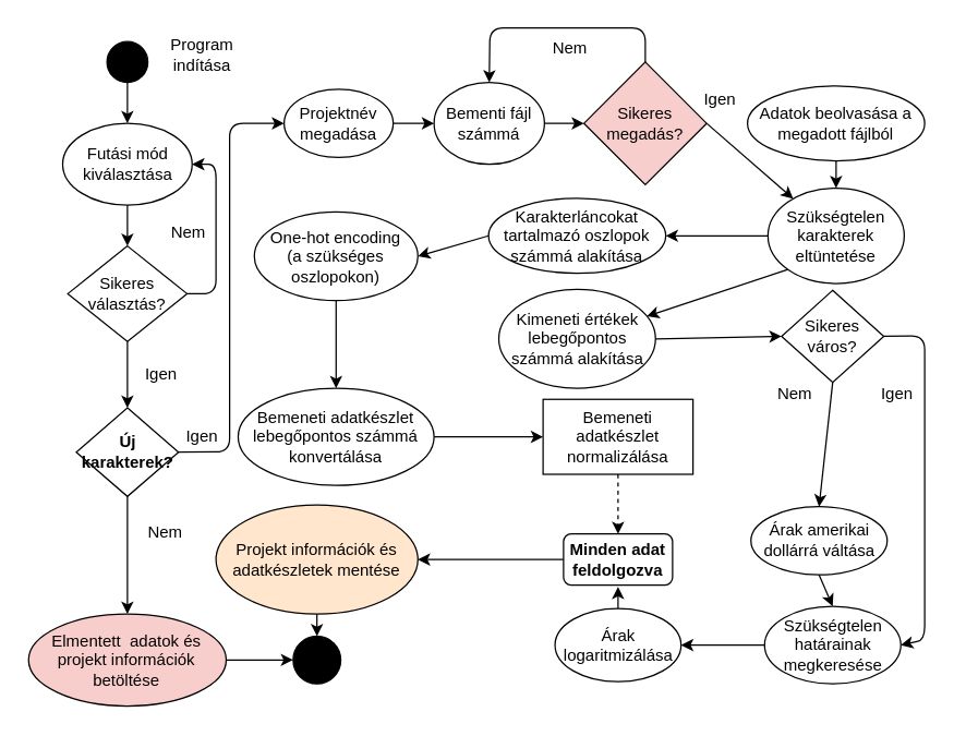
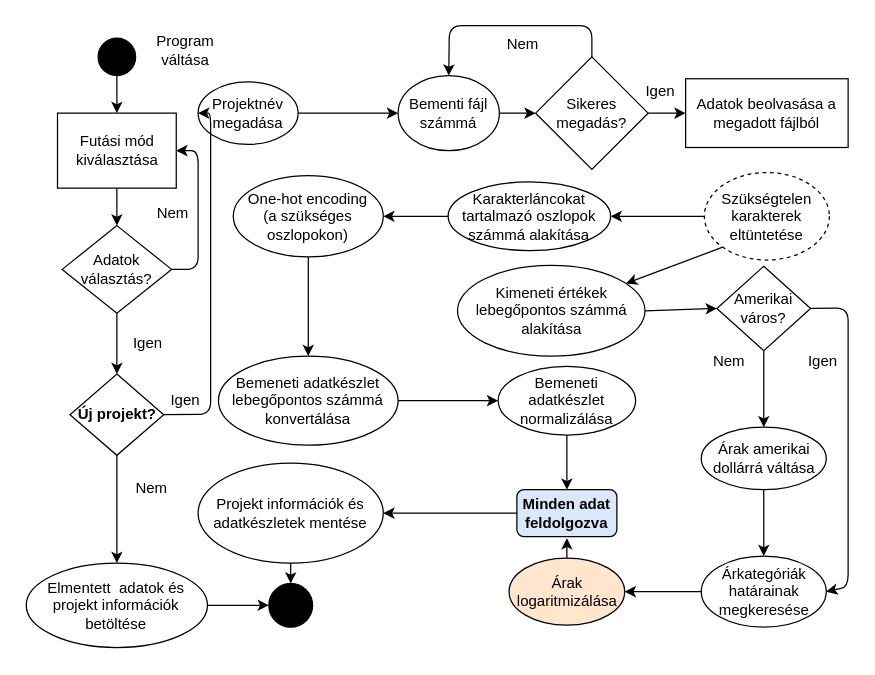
  <mxCell id="0" />
  <mxCell id="1" parent="0" />
  <mxCell id="2" value="" style="ellipse;whiteSpace=wrap;html=1;aspect=fixed;fillColor=#000000;" parent="1" vertex="1"><mxGeometry x="78" y="30" width="30" height="30" as="geometry" /></mxCell>
- <mxCell id="3" value="Program indítása" style="text;html=1;strokeColor=none;fillColor=none;align=center;verticalAlign=middle;whiteSpace=wrap;rounded=0;" parent="1" vertex="1"><mxGeometry x="128" y="30" width="40" height="20" as="geometry" /></mxCell>
+ <mxCell id="3" value="Program váltása" style="text;html=1;strokeColor=none;fillColor=none;align=center;verticalAlign=middle;whiteSpace=wrap;rounded=0;" parent="1" vertex="1"><mxGeometry x="128" y="30" width="40" height="20" as="geometry" /></mxCell>
  <mxCell id="4" value="" style="ellipse;whiteSpace=wrap;html=1;aspect=fixed;fillColor=#000000;" parent="1" vertex="1"><mxGeometry x="214.57" y="466.25" width="35" height="35" as="geometry" /></mxCell>
- <mxCell id="5" value="&lt;b&gt;Új karakterek?&lt;br&gt;&lt;/b&gt;" style="rhombus;whiteSpace=wrap;html=1;" parent="1" vertex="1"><mxGeometry x="55.5" y="298.75" width="75" height="65" as="geometry" /></mxCell>
- <mxCell id="6" value="Elmentett&amp;nbsp; adatok és projekt információk betöltése" style="ellipse;whiteSpace=wrap;html=1;fillColor=#f8cecc;" parent="1" vertex="1"><mxGeometry x="20.49" y="450" width="145.01" height="67.5" as="geometry" /></mxCell>
- <mxCell id="7" value="Futási mód kiválasztása" style="ellipse;whiteSpace=wrap;html=1;" parent="1" vertex="1"><mxGeometry x="45.5" y="90" width="95" height="60" as="geometry" /></mxCell>
+ <mxCell id="5" value="&lt;b&gt;Új projekt?&lt;br&gt;&lt;/b&gt;" style="rhombus;whiteSpace=wrap;html=1;" parent="1" vertex="1"><mxGeometry x="55.5" y="298.75" width="75" height="65" as="geometry" /></mxCell>
+ <mxCell id="6" value="Elmentett&amp;nbsp; adatok és projekt információk betöltése" style="ellipse;whiteSpace=wrap;html=1;" parent="1" vertex="1"><mxGeometry x="20.49" y="450" width="145.01" height="67.5" as="geometry" /></mxCell>
+ <mxCell id="7" value="Futási mód kiválasztása" style="whiteSpace=wrap;html=1;rounded=0;" parent="1" vertex="1"><mxGeometry x="45.5" y="90" width="95" height="60" as="geometry" /></mxCell>
  <mxCell id="8" value="" style="endArrow=classic;html=1;exitX=0.5;exitY=1;exitDx=0;exitDy=0;entryX=0.5;entryY=0;entryDx=0;entryDy=0;" parent="1" source="5" target="6" edge="1"><mxGeometry relative="1" as="geometry"><mxPoint x="458" y="260" as="sourcePoint" /><mxPoint x="558" y="260" as="targetPoint" /></mxGeometry></mxCell>
- <mxCell id="9" value="Projektnév megadása" style="ellipse;whiteSpace=wrap;html=1;" parent="1" vertex="1"><mxGeometry x="208" y="65" width="80" height="50" as="geometry" /></mxCell>
+ <mxCell id="9" value="Projektnév megadása" style="ellipse;whiteSpace=wrap;html=1;" parent="1" vertex="1"><mxGeometry x="158" y="65" width="80" height="50" as="geometry" /></mxCell>
  <mxCell id="10" value="Igen" style="text;html=1;strokeColor=none;fillColor=none;align=center;verticalAlign=middle;whiteSpace=wrap;rounded=0;" parent="1" vertex="1"><mxGeometry x="128" y="310" width="40" height="20" as="geometry" /></mxCell>
  <mxCell id="11" value="" style="endArrow=classic;html=1;exitX=1;exitY=0.5;exitDx=0;exitDy=0;" parent="1" source="9" target="12" edge="1"><mxGeometry width="50" height="50" relative="1" as="geometry"><mxPoint x="488" y="290" as="sourcePoint" /><mxPoint x="538" y="240" as="targetPoint" /></mxGeometry></mxCell>
  <mxCell id="12" value="Bementi fájl számmá" style="ellipse;whiteSpace=wrap;html=1;" parent="1" vertex="1"><mxGeometry x="318" y="60" width="81" height="60" as="geometry" /></mxCell>
  <mxCell id="13" value="" style="endArrow=classic;html=1;exitX=1;exitY=0.5;exitDx=0;exitDy=0;" parent="1" source="12" target="14" edge="1"><mxGeometry width="50" height="50" relative="1" as="geometry"><mxPoint x="488" y="290" as="sourcePoint" /><mxPoint x="448" y="90" as="targetPoint" /></mxGeometry></mxCell>
- <mxCell id="14" value="Sikeres megadás?" style="rhombus;whiteSpace=wrap;html=1;fillColor=#f8cecc;" parent="1" vertex="1"><mxGeometry x="428" y="45" width="90" height="90" as="geometry" /></mxCell>
+ <mxCell id="14" value="Sikeres megadás?" style="rhombus;whiteSpace=wrap;html=1;" parent="1" vertex="1"><mxGeometry x="428" y="45" width="90" height="90" as="geometry" /></mxCell>
  <mxCell id="15" value="" style="endArrow=classic;html=1;exitX=0.5;exitY=0;exitDx=0;exitDy=0;entryX=0.5;entryY=0;entryDx=0;entryDy=0;" parent="1" source="14" target="12" edge="1"><mxGeometry width="50" height="50" relative="1" as="geometry"><mxPoint x="488" y="290" as="sourcePoint" /><mxPoint x="538" y="240" as="targetPoint" /><Array as="points"><mxPoint x="473" y="20" /><mxPoint x="359" y="20" /></Array></mxGeometry></mxCell>
  <mxCell id="16" value="Nem" style="text;html=1;strokeColor=none;fillColor=none;align=center;verticalAlign=middle;whiteSpace=wrap;rounded=0;" parent="1" vertex="1"><mxGeometry x="398" y="25" width="40" height="20" as="geometry" /></mxCell>
- <mxCell id="17" value="" style="endArrow=classic;html=1;exitX=1;exitY=0.5;exitDx=0;exitDy=0;" parent="1" source="14" target="19" edge="1"><mxGeometry width="50" height="50" relative="1" as="geometry"><mxPoint x="488" y="270" as="sourcePoint" /><mxPoint x="538" y="220" as="targetPoint" /></mxGeometry></mxCell>
- <mxCell id="18" value="Adatok beolvasása a megadott fájlból" style="ellipse;whiteSpace=wrap;html=1;" parent="1" vertex="1"><mxGeometry x="548" y="62.5" width="130" height="55" as="geometry" /></mxCell>
- <mxCell id="19" value="Szükségtelen karakterek eltüntetése" style="ellipse;whiteSpace=wrap;html=1;" parent="1" vertex="1"><mxGeometry x="563" y="137.5" width="100" height="70" as="geometry" /></mxCell>
+ <mxCell id="17" value="" style="endArrow=classic;html=1;exitX=1;exitY=0.5;exitDx=0;exitDy=0;" parent="1" source="14" target="18" edge="1"><mxGeometry width="50" height="50" relative="1" as="geometry"><mxPoint x="488" y="270" as="sourcePoint" /><mxPoint x="538" y="220" as="targetPoint" /></mxGeometry></mxCell>
+ <mxCell id="18" value="Adatok beolvasása a megadott fájlból" style="whiteSpace=wrap;html=1;rounded=0;" parent="1" vertex="1"><mxGeometry x="548" y="62.5" width="130" height="55" as="geometry" /></mxCell>
+ <mxCell id="19" value="Szükségtelen karakterek eltüntetése" style="ellipse;whiteSpace=wrap;html=1;dashed=1;" parent="1" vertex="1"><mxGeometry x="563" y="137.5" width="100" height="70" as="geometry" /></mxCell>
  <mxCell id="20" value="Bemeneti adatkészlet lebegőpontos számmá konvertálása" style="ellipse;whiteSpace=wrap;html=1;" parent="1" vertex="1"><mxGeometry x="174.25" y="284.38" width="143.75" height="71.25" as="geometry" /></mxCell>
  <mxCell id="21" value="" style="endArrow=classic;html=1;exitX=1;exitY=0.5;exitDx=0;exitDy=0;" parent="1" source="20" target="22" edge="1"><mxGeometry width="50" height="50" relative="1" as="geometry"><mxPoint x="488" y="270" as="sourcePoint" /><mxPoint x="468" y="290" as="targetPoint" /></mxGeometry></mxCell>
- <mxCell id="22" value="Bemeneti adatkészlet normalizálása" style="whiteSpace=wrap;html=1;rounded=0;" parent="1" vertex="1"><mxGeometry x="398" y="292.5" width="110" height="55" as="geometry" /></mxCell>
+ <mxCell id="22" value="Bemeneti adatkészlet normalizálása" style="ellipse;whiteSpace=wrap;html=1;" parent="1" vertex="1"><mxGeometry x="398" y="292.5" width="110" height="55" as="geometry" /></mxCell>
  <mxCell id="23" value="Igen" style="text;html=1;strokeColor=none;fillColor=none;align=center;verticalAlign=middle;whiteSpace=wrap;rounded=0;" parent="1" vertex="1"><mxGeometry x="508" y="62.5" width="40" height="20" as="geometry" /></mxCell>
  <mxCell id="24" value="" style="endArrow=classic;html=1;exitX=0;exitY=0.5;exitDx=0;exitDy=0;entryX=1;entryY=0.5;entryDx=0;entryDy=0;" parent="1" source="19" edge="1"><mxGeometry width="50" height="50" relative="1" as="geometry"><mxPoint x="488" y="270" as="sourcePoint" /><mxPoint x="488" y="172.5" as="targetPoint" /></mxGeometry></mxCell>
  <mxCell id="25" value="" style="endArrow=classic;html=1;exitX=0;exitY=1;exitDx=0;exitDy=0;" parent="1" source="19" target="26" edge="1"><mxGeometry width="50" height="50" relative="1" as="geometry"><mxPoint x="628" y="240" as="sourcePoint" /><mxPoint x="628" y="260" as="targetPoint" /></mxGeometry></mxCell>
- <mxCell id="26" value="Kimeneti értékek lebegőpontos számmá alakítása" style="ellipse;whiteSpace=wrap;html=1;" parent="1" vertex="1"><mxGeometry x="365.5" y="211.88" width="115" height="72.5" as="geometry" /></mxCell>
- <mxCell id="27" value="Árak amerikai dollárrá váltása" style="ellipse;whiteSpace=wrap;html=1;" parent="1" vertex="1"><mxGeometry x="550.5" y="371.25" width="100" height="50" as="geometry" /></mxCell>
- <mxCell id="28" value="Árak logaritmizálása" style="ellipse;whiteSpace=wrap;html=1;" parent="1" vertex="1"><mxGeometry x="406.75" y="445.94" width="92.5" height="53.75" as="geometry" /></mxCell>
+ <mxCell id="26" value="Kimeneti értékek lebegőpontos számmá alakítása" style="ellipse;whiteSpace=wrap;html=1;" parent="1" vertex="1"><mxGeometry x="365.5" y="211.88" width="150" height="72.5" as="geometry" /></mxCell>
+ <mxCell id="27" value="Árak amerikai dollárrá váltása" style="ellipse;whiteSpace=wrap;html=1;" parent="1" vertex="1"><mxGeometry x="560.5" y="341.25" width="100" height="50" as="geometry" /></mxCell>
+ <mxCell id="28" value="Árak logaritmizálása" style="ellipse;whiteSpace=wrap;html=1;fillColor=#ffe6cc;" parent="1" vertex="1"><mxGeometry x="406.75" y="445.94" width="92.5" height="53.75" as="geometry" /></mxCell>
  <mxCell id="29" value="Nem" style="text;html=1;strokeColor=none;fillColor=none;align=center;verticalAlign=middle;whiteSpace=wrap;rounded=0;" parent="1" vertex="1"><mxGeometry x="100.5" y="380" width="40" height="20" as="geometry" /></mxCell>
  <mxCell id="30" value="" style="endArrow=classic;html=1;exitX=1;exitY=0.5;exitDx=0;exitDy=0;entryX=0;entryY=0.5;entryDx=0;entryDy=0;" parent="1" source="5" target="9" edge="1"><mxGeometry width="50" height="50" relative="1" as="geometry"><mxPoint x="488" y="290" as="sourcePoint" /><mxPoint x="178" y="90" as="targetPoint" /><Array as="points"><mxPoint x="168" y="331" /><mxPoint x="168" y="90" /></Array></mxGeometry></mxCell>
  <mxCell id="31" style="edgeStyle=orthogonalEdgeStyle;rounded=0;orthogonalLoop=1;jettySize=auto;html=1;exitX=0.5;exitY=1;exitDx=0;exitDy=0;" parent="1" edge="1"><mxGeometry relative="1" as="geometry"><mxPoint x="533" y="330" as="sourcePoint" /><mxPoint x="533" y="330" as="targetPoint" /></mxGeometry></mxCell>
  <mxCell id="32" value="Karakterláncokat tartalmazó oszlopok számmá alakítása" style="ellipse;whiteSpace=wrap;html=1;" parent="1" vertex="1"><mxGeometry x="358" y="145" width="130" height="55" as="geometry" /></mxCell>
- <mxCell id="33" value="&lt;div&gt;One-hot encoding&lt;/div&gt;&lt;div&gt;(a szükséges oszlopokon)&lt;br&gt;&lt;/div&gt;" style="ellipse;whiteSpace=wrap;html=1;" parent="1" vertex="1"><mxGeometry x="186.13" y="155" width="120" height="65" as="geometry" /></mxCell>
+ <mxCell id="33" value="&lt;div&gt;One-hot encoding&lt;/div&gt;&lt;div&gt;(a szükséges oszlopokon)&lt;br&gt;&lt;/div&gt;" style="ellipse;whiteSpace=wrap;html=1;" parent="1" vertex="1"><mxGeometry x="186.13" y="140" width="120" height="65" as="geometry" /></mxCell>
  <mxCell id="34" value="" style="endArrow=classic;html=1;exitX=0.5;exitY=1;exitDx=0;exitDy=0;entryX=0.5;entryY=0;entryDx=0;entryDy=0;" parent="1" source="33" target="20" edge="1"><mxGeometry width="50" height="50" relative="1" as="geometry"><mxPoint x="488" y="290" as="sourcePoint" /><mxPoint x="538" y="240" as="targetPoint" /></mxGeometry></mxCell>
  <mxCell id="35" value="" style="endArrow=classic;html=1;exitX=0;exitY=0.5;exitDx=0;exitDy=0;entryX=1;entryY=0.5;entryDx=0;entryDy=0;" parent="1" source="32" target="33" edge="1"><mxGeometry width="50" height="50" relative="1" as="geometry"><mxPoint x="488" y="290" as="sourcePoint" /><mxPoint x="538" y="240" as="targetPoint" /></mxGeometry></mxCell>
- <mxCell id="36" value="" style="endArrow=classic;html=1;exitX=0.5;exitY=1;exitDx=0;exitDy=0;entryX=0.5;entryY=0;entryDx=0;entryDy=0;" parent="1" source="18" target="19" edge="1"><mxGeometry width="50" height="50" relative="1" as="geometry"><mxPoint x="488" y="290" as="sourcePoint" /><mxPoint x="538" y="240" as="targetPoint" /></mxGeometry></mxCell>
- <mxCell id="37" value="Projekt információk és adatkészletek mentése" style="ellipse;whiteSpace=wrap;html=1;fillColor=#ffe6cc;" parent="1" vertex="1"><mxGeometry x="158" y="370" width="148.13" height="80" as="geometry" /></mxCell>
+ <mxCell id="37" value="Projekt információk és adatkészletek mentése" style="ellipse;whiteSpace=wrap;html=1;" parent="1" vertex="1"><mxGeometry x="158" y="370" width="148.13" height="80" as="geometry" /></mxCell>
  <mxCell id="38" style="edgeStyle=orthogonalEdgeStyle;rounded=0;orthogonalLoop=1;jettySize=auto;html=1;exitX=0.5;exitY=1;exitDx=0;exitDy=0;" parent="1" edge="1"><mxGeometry relative="1" as="geometry"><mxPoint x="248" y="390" as="sourcePoint" /><mxPoint x="248" y="390" as="targetPoint" /></mxGeometry></mxCell>
  <mxCell id="39" value="" style="endArrow=classic;html=1;exitX=0;exitY=0.5;exitDx=0;exitDy=0;entryX=1;entryY=0.5;entryDx=0;entryDy=0;" parent="1" target="37" edge="1"><mxGeometry width="50" height="50" relative="1" as="geometry"><mxPoint x="430.5" y="410" as="sourcePoint" /><mxPoint x="398" y="250" as="targetPoint" /></mxGeometry></mxCell>
  <mxCell id="40" value="" style="endArrow=classic;html=1;exitX=0.5;exitY=1;exitDx=0;exitDy=0;entryX=0.5;entryY=0;entryDx=0;entryDy=0;" parent="1" source="37" target="4" edge="1"><mxGeometry width="50" height="50" relative="1" as="geometry"><mxPoint x="348" y="300" as="sourcePoint" /><mxPoint x="398" y="250" as="targetPoint" /></mxGeometry></mxCell>
  <mxCell id="41" value="" style="endArrow=classic;html=1;exitX=1;exitY=0.5;exitDx=0;exitDy=0;entryX=0;entryY=0.5;entryDx=0;entryDy=0;" parent="1" source="6" target="4" edge="1"><mxGeometry width="50" height="50" relative="1" as="geometry"><mxPoint x="348" y="300" as="sourcePoint" /><mxPoint x="398" y="250" as="targetPoint" /></mxGeometry></mxCell>
- <mxCell id="42" value="&lt;b&gt;Minden adat feldolgozva&lt;br&gt;&lt;/b&gt;" style="rounded=1;whiteSpace=wrap;html=1;" parent="1" vertex="1"><mxGeometry x="413" y="391.25" width="80" height="37.5" as="geometry" /></mxCell>
- <mxCell id="43" value="" style="endArrow=classic;html=1;exitX=0.5;exitY=1;exitDx=0;exitDy=0;entryX=0.5;entryY=0;entryDx=0;entryDy=0;dashed=1;" parent="1" source="22" target="42" edge="1"><mxGeometry width="50" height="50" relative="1" as="geometry"><mxPoint x="348" y="300" as="sourcePoint" /><mxPoint x="398" y="250" as="targetPoint" /></mxGeometry></mxCell>
- <mxCell id="44" value="Szükségtelen határainak megkeresése" style="ellipse;whiteSpace=wrap;html=1;" parent="1" vertex="1"><mxGeometry x="560.5" y="444.38" width="100" height="56.87" as="geometry" /></mxCell>
- <mxCell id="45" value="Sikeres választás?" style="rhombus;whiteSpace=wrap;html=1;" parent="1" vertex="1"><mxGeometry x="49.25" y="180" width="87.5" height="70" as="geometry" /></mxCell>
+ <mxCell id="42" value="&lt;b&gt;Minden adat feldolgozva&lt;br&gt;&lt;/b&gt;" style="rounded=1;whiteSpace=wrap;html=1;fillColor=#dae8fc;" parent="1" vertex="1"><mxGeometry x="413" y="391.25" width="80" height="37.5" as="geometry" /></mxCell>
+ <mxCell id="43" value="" style="endArrow=classic;html=1;exitX=0.5;exitY=1;exitDx=0;exitDy=0;entryX=0.5;entryY=0;entryDx=0;entryDy=0;" parent="1" source="22" target="42" edge="1"><mxGeometry width="50" height="50" relative="1" as="geometry"><mxPoint x="348" y="300" as="sourcePoint" /><mxPoint x="398" y="250" as="targetPoint" /></mxGeometry></mxCell>
+ <mxCell id="44" value="Árkategóriák határainak megkeresése" style="ellipse;whiteSpace=wrap;html=1;" parent="1" vertex="1"><mxGeometry x="560.5" y="444.38" width="100" height="56.87" as="geometry" /></mxCell>
+ <mxCell id="45" value="Adatok választás?" style="rhombus;whiteSpace=wrap;html=1;" parent="1" vertex="1"><mxGeometry x="49.25" y="180" width="87.5" height="70" as="geometry" /></mxCell>
  <mxCell id="46" value="" style="endArrow=classic;html=1;exitX=0.5;exitY=1;exitDx=0;exitDy=0;entryX=0.5;entryY=0;entryDx=0;entryDy=0;" parent="1" source="2" target="7" edge="1"><mxGeometry width="50" height="50" relative="1" as="geometry"><mxPoint x="348" y="290" as="sourcePoint" /><mxPoint x="398" y="240" as="targetPoint" /></mxGeometry></mxCell>
  <mxCell id="47" value="" style="endArrow=classic;html=1;exitX=0.5;exitY=1;exitDx=0;exitDy=0;entryX=0.5;entryY=0;entryDx=0;entryDy=0;" parent="1" source="7" target="45" edge="1"><mxGeometry width="50" height="50" relative="1" as="geometry"><mxPoint x="348" y="290" as="sourcePoint" /><mxPoint x="398" y="240" as="targetPoint" /></mxGeometry></mxCell>
  <mxCell id="48" value="" style="endArrow=classic;html=1;exitX=0.5;exitY=1;exitDx=0;exitDy=0;entryX=0.5;entryY=0;entryDx=0;entryDy=0;" parent="1" source="45" target="5" edge="1"><mxGeometry width="50" height="50" relative="1" as="geometry"><mxPoint x="348" y="290" as="sourcePoint" /><mxPoint x="398" y="240" as="targetPoint" /></mxGeometry></mxCell>
  <mxCell id="49" value="Igen" style="text;html=1;strokeColor=none;fillColor=none;align=center;verticalAlign=middle;whiteSpace=wrap;rounded=0;" parent="1" vertex="1"><mxGeometry x="98" y="264.38" width="40" height="20" as="geometry" /></mxCell>
  <mxCell id="50" value="" style="endArrow=classic;html=1;entryX=1;entryY=0.5;entryDx=0;entryDy=0;exitX=1;exitY=0.5;exitDx=0;exitDy=0;" parent="1" source="45" target="7" edge="1"><mxGeometry width="50" height="50" relative="1" as="geometry"><mxPoint x="158" y="220" as="sourcePoint" /><mxPoint x="398" y="240" as="targetPoint" /><Array as="points"><mxPoint x="158" y="215" /><mxPoint x="158" y="120" /></Array></mxGeometry></mxCell>
  <mxCell id="51" value="Nem" style="text;html=1;strokeColor=none;fillColor=none;align=center;verticalAlign=middle;whiteSpace=wrap;rounded=0;" parent="1" vertex="1"><mxGeometry x="118" y="160" width="40" height="20" as="geometry" /></mxCell>
- <mxCell id="52" value="Sikeres város?" style="rhombus;whiteSpace=wrap;html=1;" vertex="1" parent="1"><mxGeometry x="573" y="212.5" width="75" height="67.5" as="geometry" /></mxCell>
+ <mxCell id="52" value="Amerikai város?" style="rhombus;whiteSpace=wrap;html=1;" vertex="1" parent="1"><mxGeometry x="573" y="212.5" width="75" height="67.5" as="geometry" /></mxCell>
  <mxCell id="53" value="" style="endArrow=classic;html=1;exitX=1;exitY=0.5;exitDx=0;exitDy=0;entryX=0;entryY=0.5;entryDx=0;entryDy=0;" edge="1" parent="1" source="26" target="52"><mxGeometry width="50" height="50" relative="1" as="geometry"><mxPoint x="348" y="290" as="sourcePoint" /><mxPoint x="398" y="240" as="targetPoint" /></mxGeometry></mxCell>
  <mxCell id="54" value="" style="endArrow=classic;html=1;exitX=0.5;exitY=1;exitDx=0;exitDy=0;entryX=0.5;entryY=0;entryDx=0;entryDy=0;" edge="1" parent="1" source="52" target="27"><mxGeometry width="50" height="50" relative="1" as="geometry"><mxPoint x="348" y="290" as="sourcePoint" /><mxPoint x="398" y="240" as="targetPoint" /></mxGeometry></mxCell>
  <mxCell id="55" value="Nem" style="text;html=1;strokeColor=none;fillColor=none;align=center;verticalAlign=middle;whiteSpace=wrap;rounded=0;" vertex="1" parent="1"><mxGeometry x="563" y="278.75" width="40" height="20" as="geometry" /></mxCell>
  <mxCell id="56" value="" style="endArrow=classic;html=1;exitX=0.5;exitY=1;exitDx=0;exitDy=0;entryX=0.5;entryY=0;entryDx=0;entryDy=0;" edge="1" parent="1" source="27" target="44"><mxGeometry width="50" height="50" relative="1" as="geometry"><mxPoint x="348" y="290" as="sourcePoint" /><mxPoint x="398" y="240" as="targetPoint" /></mxGeometry></mxCell>
  <mxCell id="57" value="" style="endArrow=classic;html=1;exitX=1;exitY=0.5;exitDx=0;exitDy=0;entryX=1;entryY=0.5;entryDx=0;entryDy=0;" edge="1" parent="1" source="52" target="44"><mxGeometry width="50" height="50" relative="1" as="geometry"><mxPoint x="348" y="290" as="sourcePoint" /><mxPoint x="398" y="240" as="targetPoint" /><Array as="points"><mxPoint x="678" y="246" /><mxPoint x="678" y="469" /></Array></mxGeometry></mxCell>
  <mxCell id="58" value="Igen" style="text;html=1;strokeColor=none;fillColor=none;align=center;verticalAlign=middle;whiteSpace=wrap;rounded=0;" vertex="1" parent="1"><mxGeometry x="638" y="278.75" width="40" height="20" as="geometry" /></mxCell>
  <mxCell id="59" value="" style="endArrow=classic;html=1;exitX=0;exitY=0.5;exitDx=0;exitDy=0;entryX=1;entryY=0.5;entryDx=0;entryDy=0;" edge="1" parent="1" source="44" target="28"><mxGeometry width="50" height="50" relative="1" as="geometry"><mxPoint x="348" y="290" as="sourcePoint" /><mxPoint x="398" y="240" as="targetPoint" /></mxGeometry></mxCell>
  <mxCell id="60" value="" style="endArrow=classic;html=1;exitX=0.5;exitY=0;exitDx=0;exitDy=0;" edge="1" parent="1" source="28"><mxGeometry width="50" height="50" relative="1" as="geometry"><mxPoint x="348" y="290" as="sourcePoint" /><mxPoint x="453" y="430" as="targetPoint" /></mxGeometry></mxCell>
